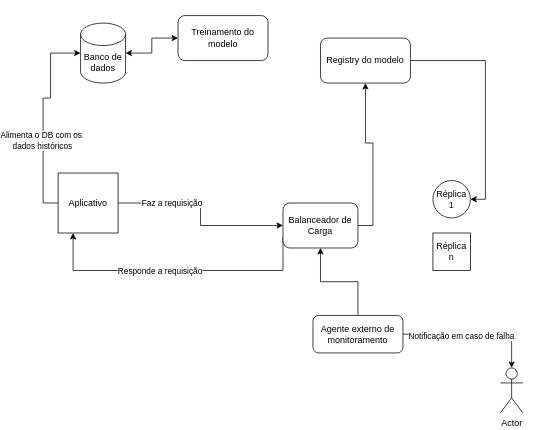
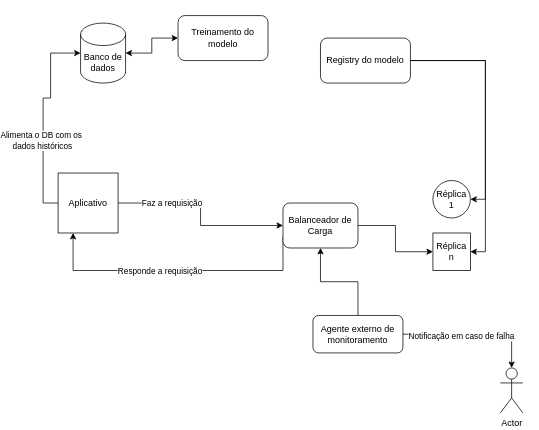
  <mxCell id="0" />
  <mxCell id="1" parent="0" />
  <mxCell id="2" style="edgeStyle=orthogonalEdgeStyle;rounded=0;orthogonalLoop=1;jettySize=auto;html=1;exitX=1;exitY=0.5;exitDx=0;exitDy=0;" edge="1" parent="1" source="4" target="18"><mxGeometry relative="1" as="geometry" /></mxCell>
  <mxCell id="3" value="Faz a requisição" style="edgeLabel;html=1;align=center;verticalAlign=middle;resizable=0;points=[];" connectable="0" vertex="1" parent="2"><mxGeometry x="-0.432" y="1" relative="1" as="geometry"><mxPoint as="offset" /></mxGeometry></mxCell>
  <mxCell id="4" value="Aplicativo" style="whiteSpace=wrap;html=1;aspect=fixed;" vertex="1" parent="1"><mxGeometry x="40" y="230" width="80" height="80" as="geometry" /></mxCell>
  <mxCell id="5" style="edgeStyle=orthogonalEdgeStyle;rounded=0;orthogonalLoop=1;jettySize=auto;html=1;entryX=0;entryY=0.5;entryDx=0;entryDy=0;startArrow=classic;startFill=1;" edge="1" parent="1" source="6" target="9"><mxGeometry relative="1" as="geometry" /></mxCell>
  <mxCell id="6" value="Banco de dados" style="shape=cylinder3;whiteSpace=wrap;html=1;boundedLbl=1;backgroundOutline=1;size=15;" vertex="1" parent="1"><mxGeometry x="70" y="30" width="60" height="80" as="geometry" /></mxCell>
  <mxCell id="7" style="edgeStyle=orthogonalEdgeStyle;rounded=0;orthogonalLoop=1;jettySize=auto;html=1;entryX=0;entryY=0.5;entryDx=0;entryDy=0;entryPerimeter=0;" edge="1" parent="1" source="4" target="6"><mxGeometry relative="1" as="geometry"><Array as="points"><mxPoint x="20" y="270" /><mxPoint x="20" y="130" /><mxPoint x="30" y="130" /><mxPoint x="30" y="70" /></Array></mxGeometry></mxCell>
  <mxCell id="8" value="Alimenta o DB com os&amp;nbsp;&lt;div&gt;dados históricos&lt;/div&gt;" style="edgeLabel;html=1;align=center;verticalAlign=middle;resizable=0;points=[];" connectable="0" vertex="1" parent="7"><mxGeometry x="-0.23" y="3" relative="1" as="geometry"><mxPoint x="1" as="offset" /></mxGeometry></mxCell>
  <mxCell id="9" value="Treinamento do modelo" style="rounded=1;whiteSpace=wrap;html=1;" vertex="1" parent="1"><mxGeometry x="200" y="20" width="120" height="60" as="geometry" /></mxCell>
  <mxCell id="10" style="edgeStyle=orthogonalEdgeStyle;rounded=0;orthogonalLoop=1;jettySize=auto;html=1;exitX=1;exitY=0.5;exitDx=0;exitDy=0;entryX=1;entryY=0.5;entryDx=0;entryDy=0;" edge="1" parent="1" source="11" target="12"><mxGeometry relative="1" as="geometry" /></mxCell>
  <mxCell id="11" value="Registry do modelo" style="rounded=1;whiteSpace=wrap;html=1;" vertex="1" parent="1"><mxGeometry x="390" y="50" width="120" height="60" as="geometry" /></mxCell>
  <mxCell id="12" value="Réplica 1" style="ellipse;whiteSpace=wrap;html=1;aspect=fixed;" vertex="1" parent="1"><mxGeometry x="540" y="240" width="50" height="50" as="geometry" /></mxCell>
+ <mxCell id="13" style="edgeStyle=orthogonalEdgeStyle;rounded=0;orthogonalLoop=1;jettySize=auto;html=1;exitX=1;exitY=0.5;exitDx=0;exitDy=0;startArrow=classic;startFill=1;endArrow=none;endFill=0;" edge="1" parent="1" source="14" target="11"><mxGeometry relative="1" as="geometry"><Array as="points"><mxPoint x="610" y="335" /><mxPoint x="610" y="80" /></Array></mxGeometry></mxCell>
  <mxCell id="14" value="Réplica n" style="whiteSpace=wrap;html=1;aspect=fixed;rounded=0;" vertex="1" parent="1"><mxGeometry x="540" y="310" width="50" height="50" as="geometry" /></mxCell>
- <mxCell id="15" style="edgeStyle=orthogonalEdgeStyle;rounded=0;orthogonalLoop=1;jettySize=auto;html=1;exitX=1;exitY=0.5;exitDx=0;exitDy=0;" edge="1" parent="1" source="18" target="11"><mxGeometry relative="1" as="geometry" /></mxCell>
+ <mxCell id="15" style="edgeStyle=orthogonalEdgeStyle;rounded=0;orthogonalLoop=1;jettySize=auto;html=1;exitX=1;exitY=0.5;exitDx=0;exitDy=0;entryX=0;entryY=0.5;entryDx=0;entryDy=0;" edge="1" parent="1" source="18" target="14"><mxGeometry relative="1" as="geometry" /></mxCell>
  <mxCell id="16" style="edgeStyle=orthogonalEdgeStyle;rounded=0;orthogonalLoop=1;jettySize=auto;html=1;exitX=0;exitY=0.75;exitDx=0;exitDy=0;entryX=0.25;entryY=1;entryDx=0;entryDy=0;" edge="1" parent="1" source="18" target="4"><mxGeometry relative="1" as="geometry"><Array as="points"><mxPoint x="340" y="360" /><mxPoint x="60" y="360" /></Array></mxGeometry></mxCell>
  <mxCell id="17" value="Responde a requisição" style="edgeLabel;html=1;align=center;verticalAlign=middle;resizable=0;points=[];" connectable="0" vertex="1" parent="16"><mxGeometry x="0.12" relative="1" as="geometry"><mxPoint as="offset" /></mxGeometry></mxCell>
  <mxCell id="18" value="Balanceador de Carga" style="rounded=1;whiteSpace=wrap;html=1;" vertex="1" parent="1"><mxGeometry x="340" y="270" width="100" height="60" as="geometry" /></mxCell>
  <mxCell id="19" style="edgeStyle=orthogonalEdgeStyle;rounded=0;orthogonalLoop=1;jettySize=auto;html=1;" edge="1" parent="1" source="22" target="18"><mxGeometry relative="1" as="geometry" /></mxCell>
  <mxCell id="20" style="edgeStyle=orthogonalEdgeStyle;rounded=0;orthogonalLoop=1;jettySize=auto;html=1;" edge="1" parent="1" source="22" target="23"><mxGeometry relative="1" as="geometry" /></mxCell>
  <mxCell id="21" value="Notificação em caso de falha" style="edgeLabel;html=1;align=center;verticalAlign=middle;resizable=0;points=[];" connectable="0" vertex="1" parent="20"><mxGeometry x="-0.187" y="-2" relative="1" as="geometry"><mxPoint as="offset" /></mxGeometry></mxCell>
  <mxCell id="22" value="Agente externo de monitoramento" style="rounded=1;whiteSpace=wrap;html=1;" vertex="1" parent="1"><mxGeometry x="380" y="420" width="120" height="50" as="geometry" /></mxCell>
  <mxCell id="23" value="Actor" style="shape=umlActor;verticalLabelPosition=bottom;verticalAlign=top;html=1;outlineConnect=0;" vertex="1" parent="1"><mxGeometry x="630" y="490" width="30" height="60" as="geometry" /></mxCell>
